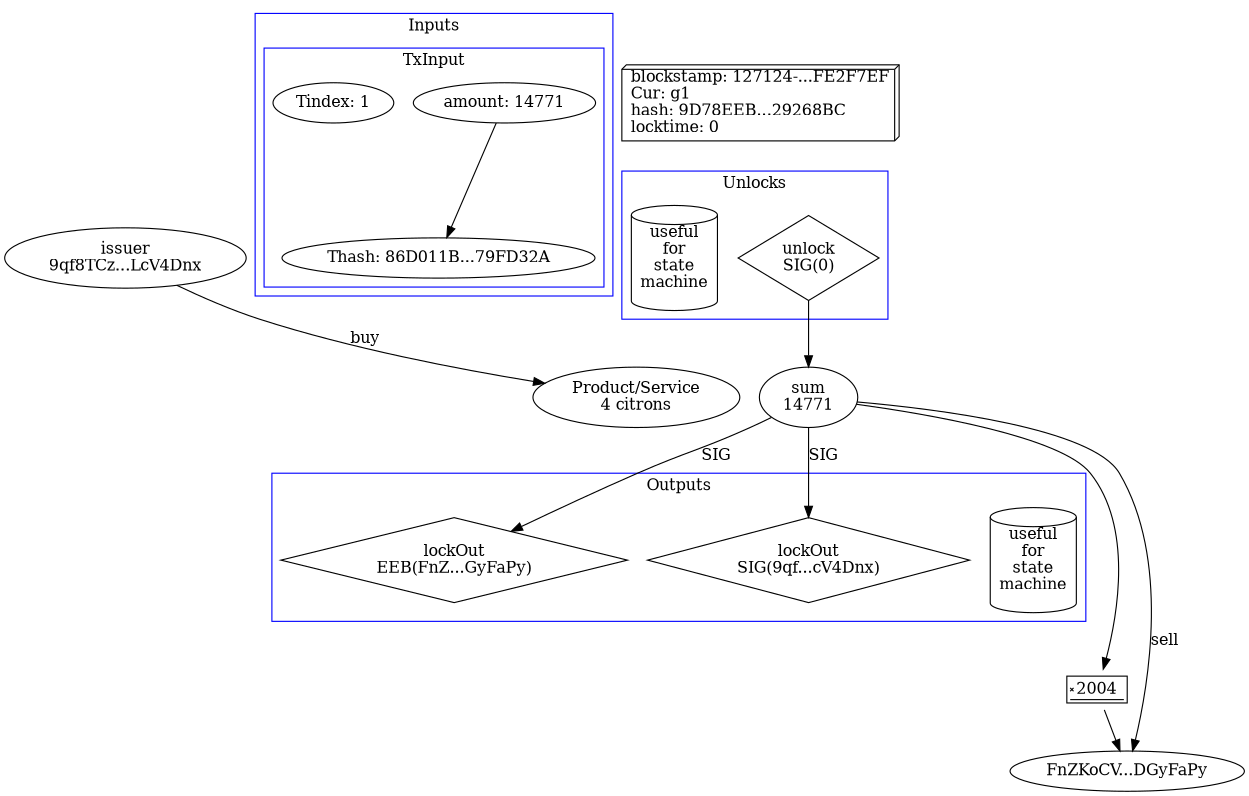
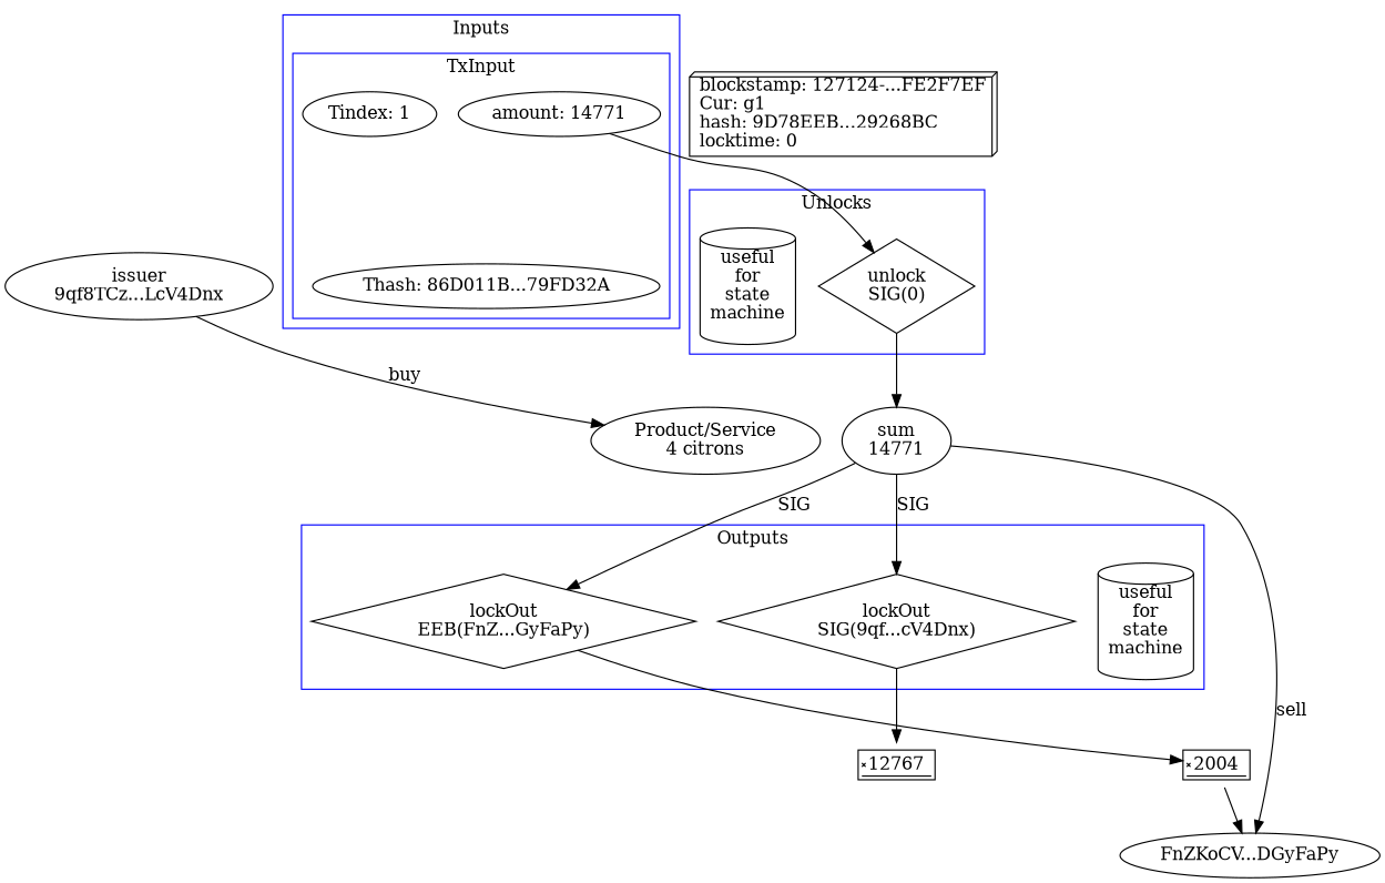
  digraph {
    rankdir=TB
    n1 [label="Product/Service\n4 citrons"]
    n2 [label="sum\n14771"]
    n3 [label="amount: 14771"]
    n4 [label="Thash: 86D011B...79FD32A"]
    n5 [label="Tindex: 1"]
    n6 [label="unlock\nSIG(0)" shape=diamond]
    n7 [label="useful\nfor\nstate\nmachine" shape=cylinder]
    n8 [label="useful\nfor\nstate\nmachine" shape=cylinder]
    n9 [label="lockOut\nEEB(FnZ...GyFaPy)" shape=diamond]
    n10 [label="lockOut\nSIG(9qf...cV4Dnx)" shape=diamond]
    n11 [label="FnZKoCV...DGyFaPy" weight=0]
    n12 [label=2004 shape=signature]
+   n13 [label=12767 shape=signature]
    n14 [label="blockstamp: 127124-...FE2F7EF\lCur: g1\lhash: 9D78EEB...29268BC\llocktime: 0\l" labeljust=l shape=box3d]
    n15 [label="issuer\n9qf8TCz...LcV4Dnx"]
    subgraph sub_1 {
      rank=same
      n1
      n2
    }
    subgraph cluster_2 {
      color=blue
      label=Inputs
      labelloc=t
      subgraph cluster_3 {
        color=blue
        label=TxInput
        labelloc=t
        rankdir=LR
        n3
        n4
        n5
      }
    }
    subgraph cluster_4 {
      color=blue
      label=Unlocks
      labelloc=t
      n6
      n7
    }
    subgraph cluster_5 {
      color=blue
      label=Outputs
      labelloc=t
      n8
      n9
      n10
    }
    n2 -> n9 [label=SIG weight=10]
    n2 -> n10 [label=SIG weight=10]
    n2 -> n11 [label=sell weight=0]
-   n3 -> n4
+   n3 -> n6
    n6 -> n2
-   n2 -> n12
+   n9 -> n12
+   n10 -> n13
    n12 -> n11 [weight=0]
    n15 -> n1 [label=buy weight=0]
  }
